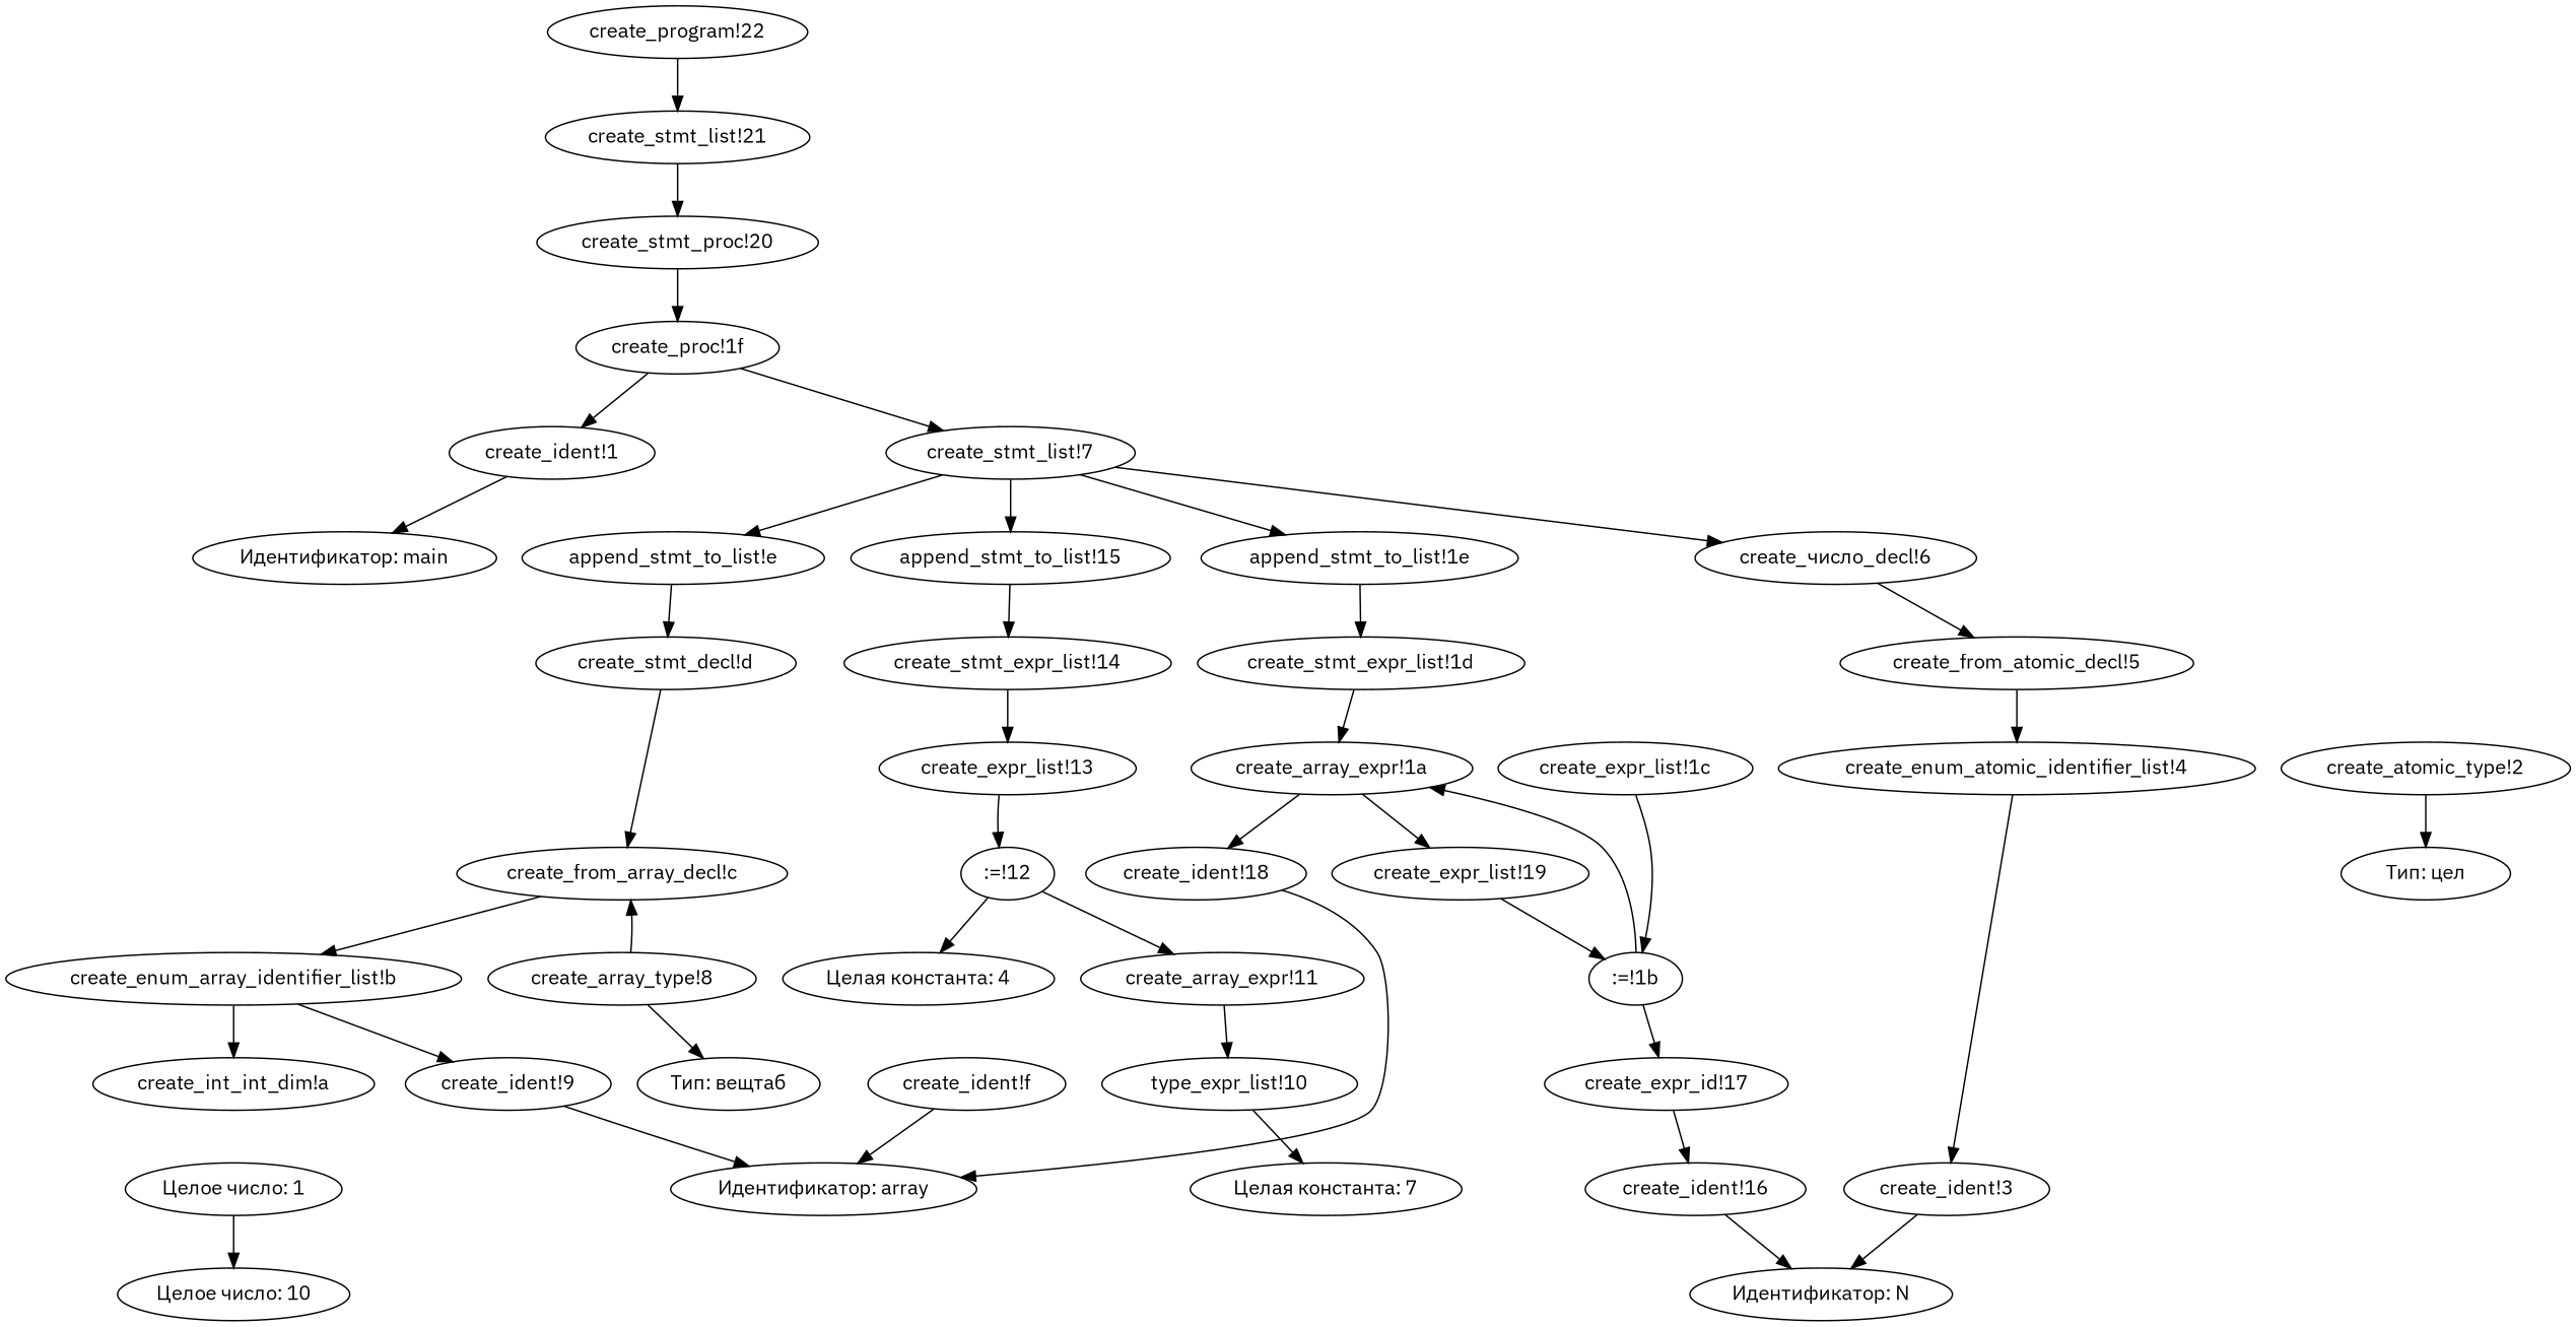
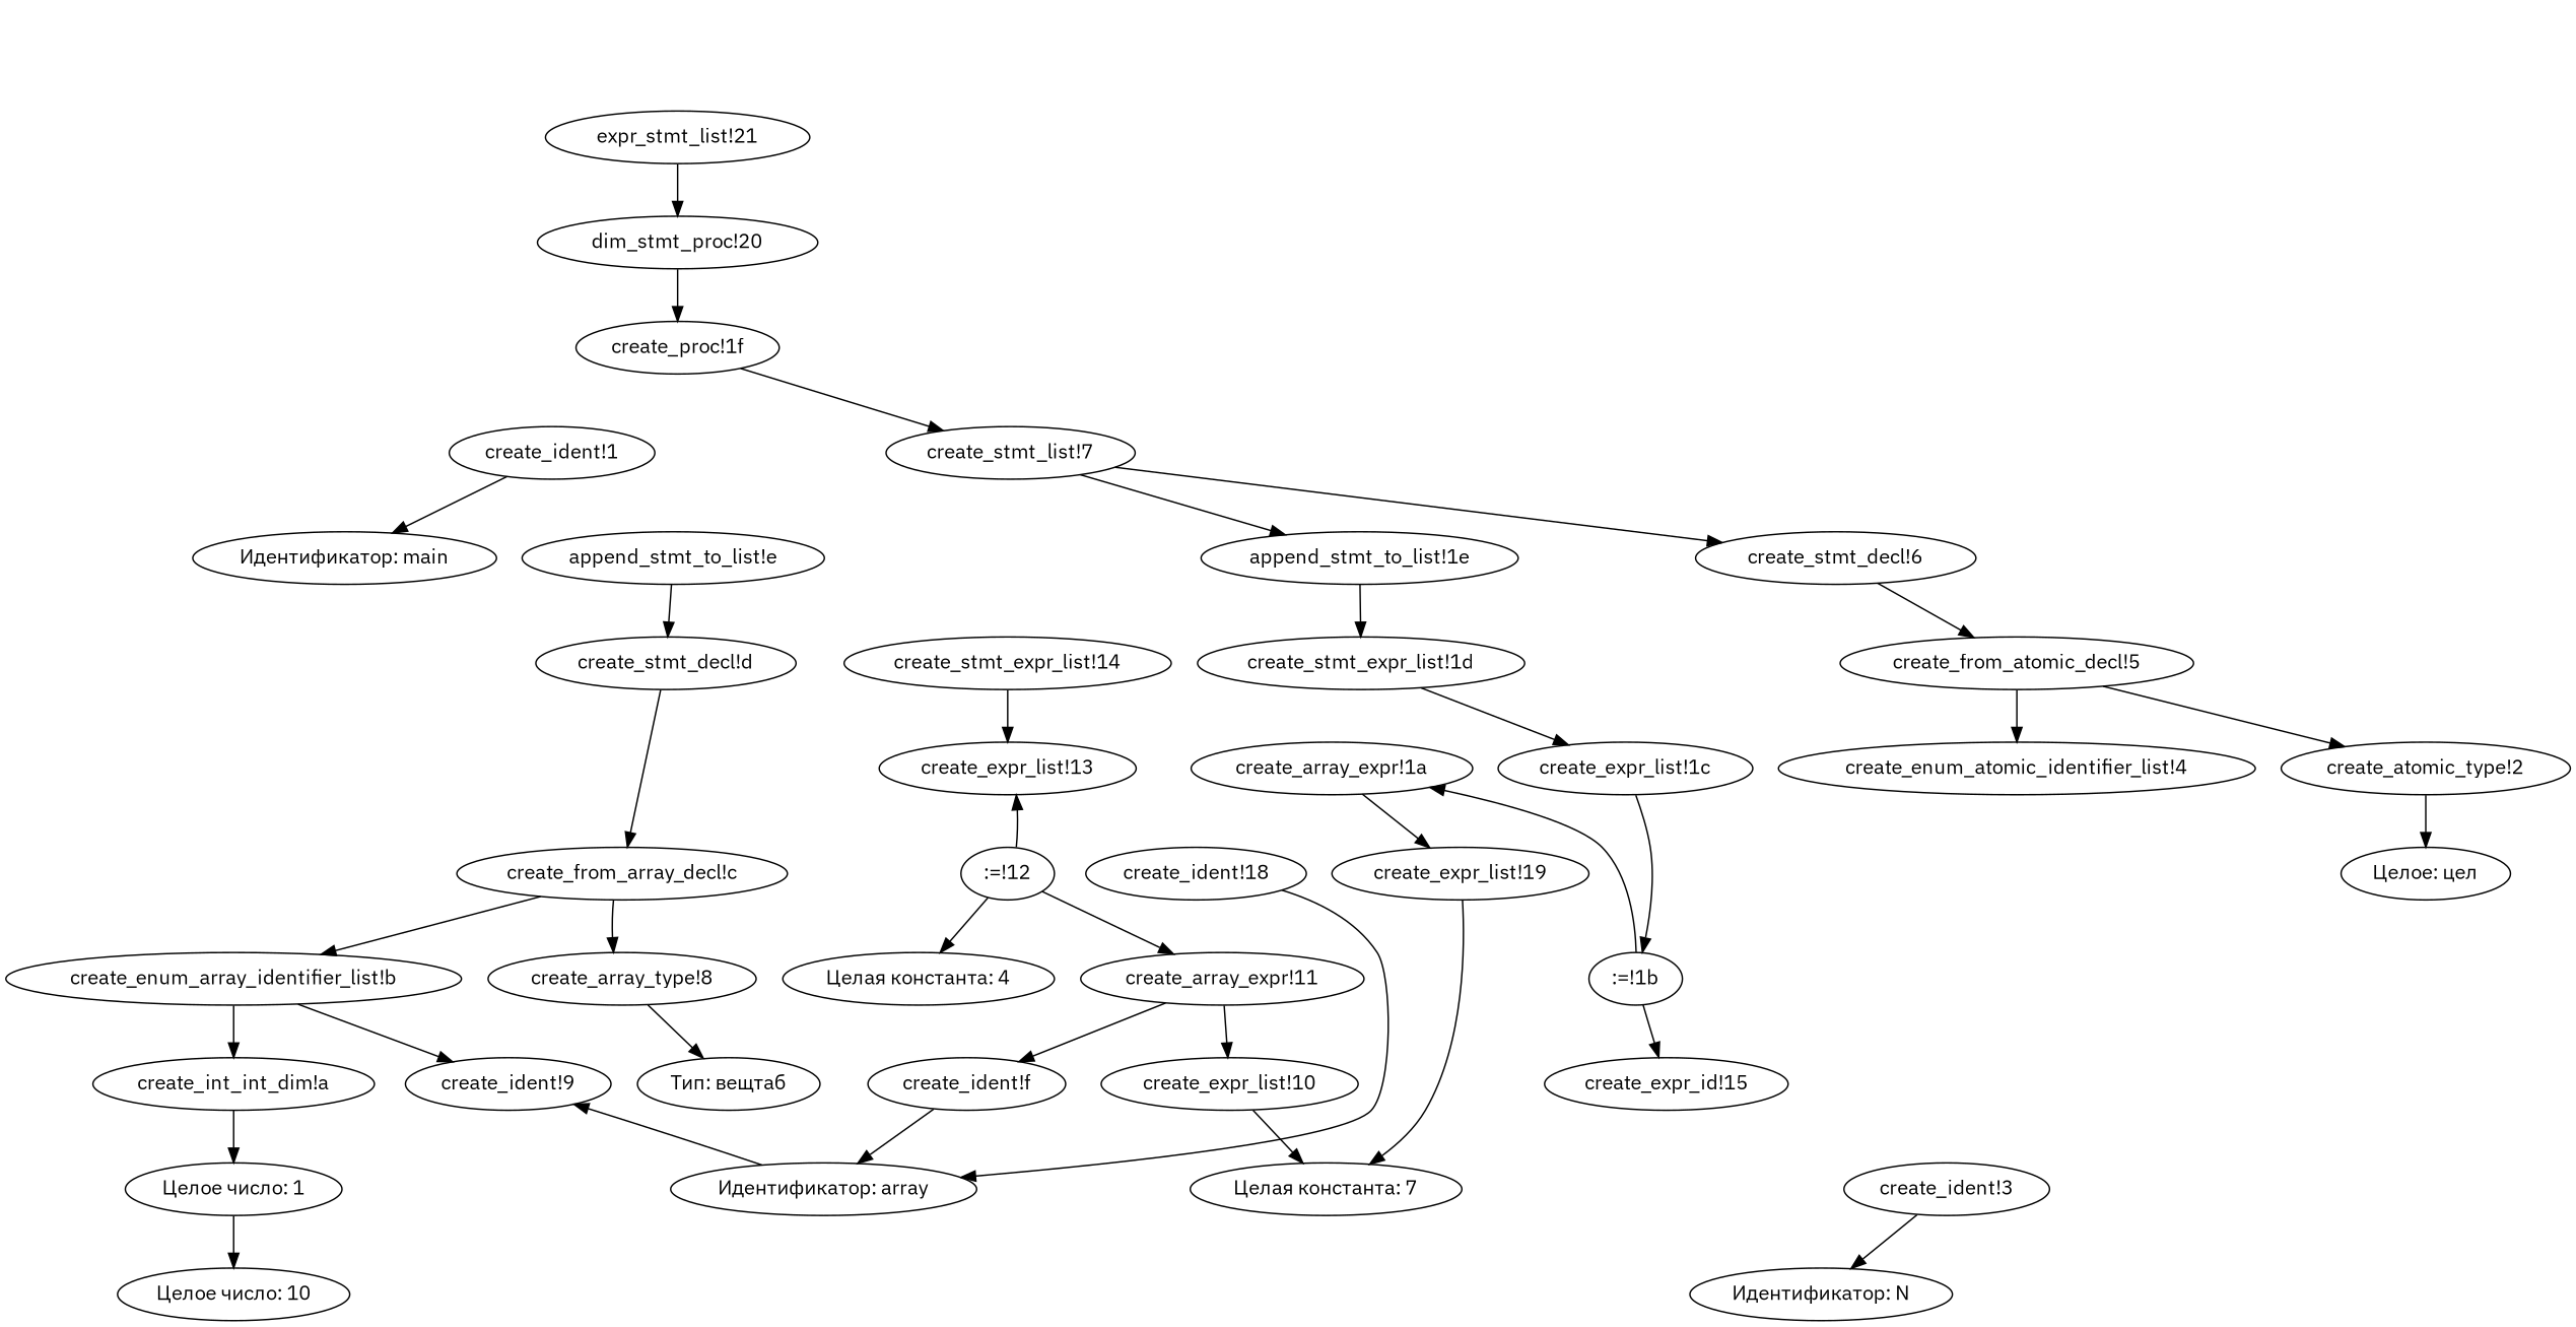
  digraph {
    fontname="IBM Plex Sans"
    node [fontname="IBM Plex Sans"]
    edge [fontname="IBM Plex Sans"]
    "create_ident!1"
    "Идентификатор: main"
    "create_atomic_type!2"
-   "Тип: цел"
+   "Тип: цел" [label="Целое: цел"]
    "create_ident!3"
    "Идентификатор: N"
    "create_enum_atomic_identifier_list!4"
    "create_from_atomic_decl!5"
-   "create_stmt_decl!6" [label="create_число_decl!6"]
+   "create_stmt_decl!6"
    "create_stmt_list!7"
    "append_stmt_to_list!e"
-   "append_stmt_to_list!15"
    "append_stmt_to_list!1e"
    "create_stmt_decl!d"
    "create_stmt_expr_list!14"
    "create_stmt_expr_list!1d"
    "create_array_type!8"
    "Тип: вещтаб"
    "create_ident!9"
    "Идентификатор: array"
    "create_int_int_dim!a"
    "Целое число: 1"
    "Целое число: 10"
    "create_enum_array_identifier_list!b"
    "create_from_array_decl!c"
    "create_ident!f"
-   "create_expr_list!10" [label="type_expr_list!10"]
+   "create_expr_list!10"
    "Целая константа: 7"
    "create_array_expr!11"
    ":=!12"
    "Целая константа: 4"
    "create_expr_list!13"
-   "create_ident!16"
-   "create_expr_id!17"
+   "create_expr_id!17" [label="create_expr_id!15"]
    "create_ident!18"
    "create_expr_list!19"
    "create_array_expr!1a"
    ":=!1b"
    "create_expr_list!1c"
    "create_proc!1f"
-   "create_stmt_proc!20"
-   "create_stmt_list!21"
-   "create_program!22"
+   "create_stmt_proc!20" [label="dim_stmt_proc!20"]
+   "create_stmt_list!21" [label="expr_stmt_list!21"]
    "create_ident!1" -> "Идентификатор: main"
    "create_atomic_type!2" -> "Тип: цел"
    "create_ident!3" -> "Идентификатор: N"
-   "create_enum_atomic_identifier_list!4" -> "create_ident!3"
+   "create_from_atomic_decl!5" -> "create_atomic_type!2"
    "create_from_atomic_decl!5" -> "create_enum_atomic_identifier_list!4"
    "create_stmt_decl!6" -> "create_from_atomic_decl!5"
    "create_stmt_list!7" -> "create_stmt_decl!6"
-   "create_stmt_list!7" -> "append_stmt_to_list!e"
-   "create_stmt_list!7" -> "append_stmt_to_list!15"
    "create_stmt_list!7" -> "append_stmt_to_list!1e"
    "append_stmt_to_list!e" -> "create_stmt_decl!d"
-   "append_stmt_to_list!15" -> "create_stmt_expr_list!14"
    "append_stmt_to_list!1e" -> "create_stmt_expr_list!1d"
    "create_stmt_decl!d" -> "create_from_array_decl!c"
    "create_stmt_expr_list!14" -> "create_expr_list!13"
-   "create_stmt_expr_list!1d" -> "create_array_expr!1a"
+   "create_stmt_expr_list!1d" -> "create_expr_list!1c"
    "create_array_type!8" -> "Тип: вещтаб"
-   "create_ident!9" -> "Идентификатор: array"
+   "Идентификатор: array" -> "create_ident!9"
+   "create_int_int_dim!a" -> "Целое число: 1"
    "Целое число: 1" -> "Целое число: 10"
    "create_enum_array_identifier_list!b" -> "create_ident!9"
    "create_enum_array_identifier_list!b" -> "create_int_int_dim!a"
-   "create_array_type!8" -> "create_from_array_decl!c"
+   "create_from_array_decl!c" -> "create_array_type!8"
    "create_from_array_decl!c" -> "create_enum_array_identifier_list!b"
    "create_ident!f" -> "Идентификатор: array"
    "create_expr_list!10" -> "Целая константа: 7"
+   "create_array_expr!11" -> "create_ident!f"
    "create_array_expr!11" -> "create_expr_list!10"
    ":=!12" -> "create_array_expr!11"
    ":=!12" -> "Целая константа: 4"
-   "create_expr_list!13" -> ":=!12"
-   "create_ident!16" -> "Идентификатор: N"
-   "create_expr_id!17" -> "create_ident!16"
+   ":=!12" -> "create_expr_list!13"
    "create_ident!18" -> "Идентификатор: array"
-   "create_expr_list!19" -> ":=!1b"
-   "create_array_expr!1a" -> "create_ident!18"
+   "create_expr_list!19" -> "Целая константа: 7"
    "create_array_expr!1a" -> "create_expr_list!19"
    ":=!1b" -> "create_expr_id!17"
    ":=!1b" -> "create_array_expr!1a"
    "create_expr_list!1c" -> ":=!1b"
-   "create_proc!1f" -> "create_ident!1"
    "create_proc!1f" -> "create_stmt_list!7"
    "create_stmt_proc!20" -> "create_proc!1f"
    "create_stmt_list!21" -> "create_stmt_proc!20"
-   "create_program!22" -> "create_stmt_list!21"
  }
